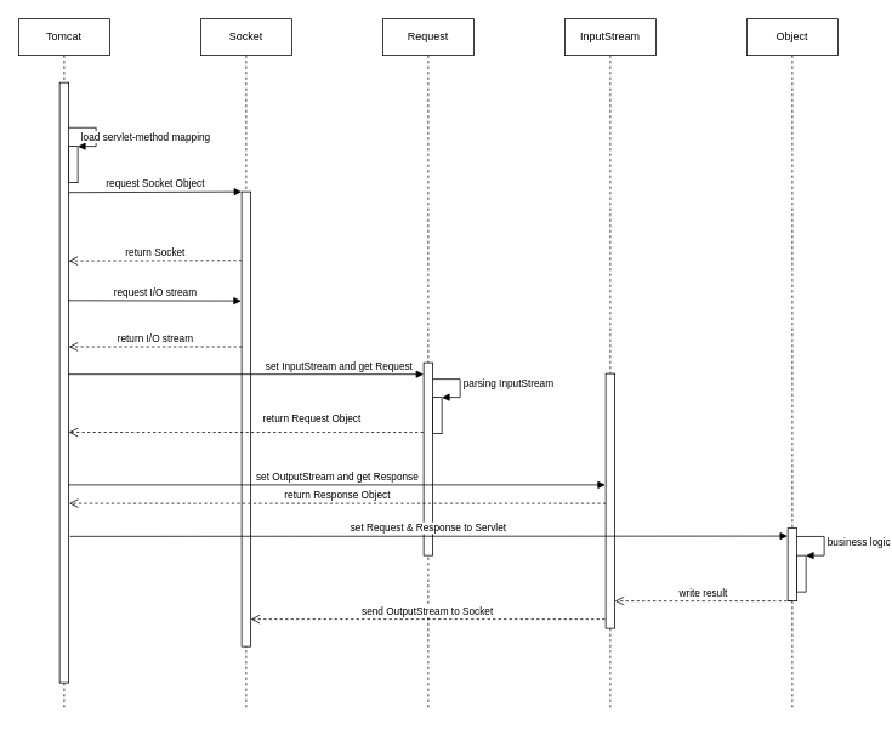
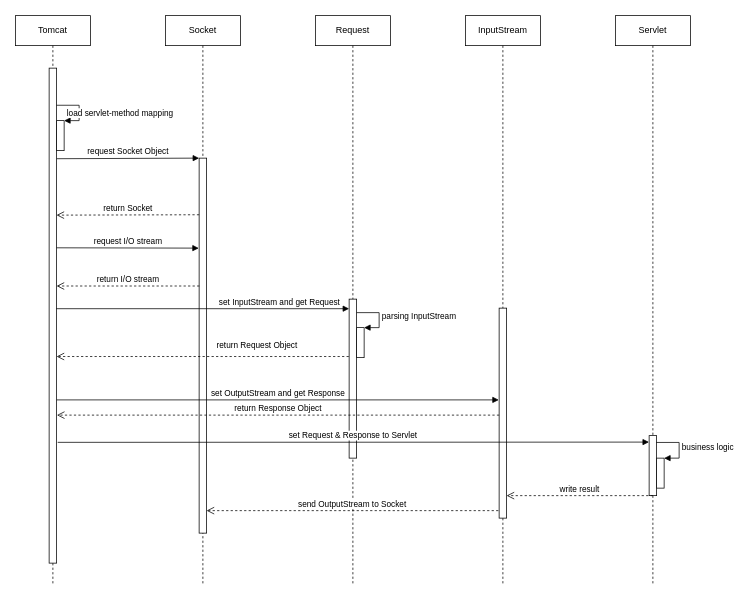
  <mxCell id="0" />
  <mxCell id="1" parent="0" />
  <mxCell id="2" value="Socket" style="shape=umlLifeline;perimeter=lifelinePerimeter;whiteSpace=wrap;html=1;container=1;collapsible=0;recursiveResize=0;outlineConnect=0;" parent="1" vertex="1"><mxGeometry x="220" y="20" width="100" height="760" as="geometry" /></mxCell>
  <mxCell id="3" value="" style="html=1;points=[];perimeter=orthogonalPerimeter;" parent="2" vertex="1"><mxGeometry x="45" y="190" width="10" height="500" as="geometry" /></mxCell>
  <mxCell id="4" value="Tomcat" style="shape=umlLifeline;perimeter=lifelinePerimeter;whiteSpace=wrap;html=1;container=1;collapsible=0;recursiveResize=0;outlineConnect=0;" parent="1" vertex="1"><mxGeometry x="20" y="20" width="100" height="760" as="geometry" /></mxCell>
  <mxCell id="5" value="" style="html=1;points=[];perimeter=orthogonalPerimeter;" parent="4" vertex="1"><mxGeometry x="45" y="70" width="10" height="660" as="geometry" /></mxCell>
  <mxCell id="6" value="" style="html=1;points=[];perimeter=orthogonalPerimeter;" vertex="1" parent="4"><mxGeometry x="55" y="140" width="10" height="40" as="geometry" /></mxCell>
  <mxCell id="7" value="load servlet-method mapping" style="edgeStyle=orthogonalEdgeStyle;html=1;align=left;spacingLeft=2;endArrow=block;rounded=0;entryX=1;entryY=0;exitX=0.989;exitY=0.075;exitDx=0;exitDy=0;exitPerimeter=0;" edge="1" target="6" parent="4" source="5"><mxGeometry x="0.15" y="-20" relative="1" as="geometry"><mxPoint x="60" y="120" as="sourcePoint" /><Array as="points"><mxPoint x="85" y="120" /><mxPoint x="85" y="140" /></Array><mxPoint as="offset" /></mxGeometry></mxCell>
  <mxCell id="8" value="Request" style="shape=umlLifeline;perimeter=lifelinePerimeter;whiteSpace=wrap;html=1;container=1;collapsible=0;recursiveResize=0;outlineConnect=0;" parent="1" vertex="1"><mxGeometry x="420" y="20" width="100" height="760" as="geometry" /></mxCell>
  <mxCell id="9" value="" style="html=1;points=[];perimeter=orthogonalPerimeter;" vertex="1" parent="8"><mxGeometry x="45" y="378" width="10" height="212" as="geometry" /></mxCell>
  <mxCell id="10" value="" style="html=1;points=[];perimeter=orthogonalPerimeter;" vertex="1" parent="8"><mxGeometry x="55" y="416" width="10" height="40" as="geometry" /></mxCell>
  <mxCell id="11" value="parsing InputStream&amp;nbsp;" style="edgeStyle=orthogonalEdgeStyle;html=1;align=left;spacingLeft=2;endArrow=block;rounded=0;entryX=1;entryY=0;" edge="1" target="10" parent="8" source="9"><mxGeometry relative="1" as="geometry"><mxPoint x="60" y="396" as="sourcePoint" /><Array as="points"><mxPoint x="85" y="396" /><mxPoint x="85" y="416" /></Array></mxGeometry></mxCell>
  <mxCell id="12" value="InputStream" style="shape=umlLifeline;perimeter=lifelinePerimeter;whiteSpace=wrap;html=1;container=1;collapsible=0;recursiveResize=0;outlineConnect=0;" parent="1" vertex="1"><mxGeometry x="620" y="20" width="100" height="760" as="geometry" /></mxCell>
  <mxCell id="13" value="" style="html=1;points=[];perimeter=orthogonalPerimeter;" vertex="1" parent="12"><mxGeometry x="45" y="390" width="10" height="280" as="geometry" /></mxCell>
- <mxCell id="14" value="Object" style="shape=umlLifeline;perimeter=lifelinePerimeter;whiteSpace=wrap;html=1;container=1;collapsible=0;recursiveResize=0;outlineConnect=0;" parent="1" vertex="1"><mxGeometry x="820" y="20" width="100" height="760" as="geometry" /></mxCell>
+ <mxCell id="14" value="Servlet" style="shape=umlLifeline;perimeter=lifelinePerimeter;whiteSpace=wrap;html=1;container=1;collapsible=0;recursiveResize=0;outlineConnect=0;" parent="1" vertex="1"><mxGeometry x="820" y="20" width="100" height="760" as="geometry" /></mxCell>
  <mxCell id="15" value="" style="html=1;points=[];perimeter=orthogonalPerimeter;" vertex="1" parent="14"><mxGeometry x="45" y="560" width="10" height="80" as="geometry" /></mxCell>
  <mxCell id="16" value="" style="html=1;points=[];perimeter=orthogonalPerimeter;" vertex="1" parent="14"><mxGeometry x="55" y="590" width="10" height="40" as="geometry" /></mxCell>
  <mxCell id="17" value="business logic" style="edgeStyle=orthogonalEdgeStyle;html=1;align=left;spacingLeft=2;endArrow=block;rounded=0;entryX=1;entryY=0;exitX=0.957;exitY=0.114;exitDx=0;exitDy=0;exitPerimeter=0;" edge="1" target="16" parent="14" source="15"><mxGeometry relative="1" as="geometry"><mxPoint x="60" y="570" as="sourcePoint" /><Array as="points"><mxPoint x="85" y="569" /><mxPoint x="85" y="590" /></Array></mxGeometry></mxCell>
  <mxCell id="18" value="request Socket Object" style="html=1;verticalAlign=bottom;endArrow=block;entryX=0;entryY=0;exitX=1.02;exitY=0.183;exitDx=0;exitDy=0;exitPerimeter=0;" parent="1" source="5" target="3" edge="1"><mxGeometry relative="1" as="geometry"><mxPoint x="80" y="210" as="sourcePoint" /></mxGeometry></mxCell>
  <mxCell id="19" value="return Socket" style="html=1;verticalAlign=bottom;endArrow=open;dashed=1;endSize=8;entryX=0.989;entryY=0.297;entryDx=0;entryDy=0;entryPerimeter=0;exitX=0.003;exitY=0.151;exitDx=0;exitDy=0;exitPerimeter=0;" parent="1" source="3" edge="1" target="5"><mxGeometry relative="1" as="geometry"><mxPoint x="80" y="286" as="targetPoint" /><mxPoint x="260" y="286" as="sourcePoint" /></mxGeometry></mxCell>
  <mxCell id="20" value="request I/O stream" style="html=1;verticalAlign=bottom;endArrow=block;entryX=-0.043;entryY=0.24;entryDx=0;entryDy=0;entryPerimeter=0;exitX=0.992;exitY=0.363;exitDx=0;exitDy=0;exitPerimeter=0;" edge="1" parent="1" source="5" target="3"><mxGeometry width="80" relative="1" as="geometry"><mxPoint x="80" y="330" as="sourcePoint" /><mxPoint x="200" y="330" as="targetPoint" /></mxGeometry></mxCell>
  <mxCell id="21" value="return I/O stream" style="html=1;verticalAlign=bottom;endArrow=open;dashed=1;endSize=8;exitX=0.026;exitY=0.341;exitDx=0;exitDy=0;exitPerimeter=0;" edge="1" parent="1" source="3" target="5"><mxGeometry relative="1" as="geometry"><mxPoint x="260" y="380" as="sourcePoint" /><mxPoint x="80" y="381" as="targetPoint" /></mxGeometry></mxCell>
  <mxCell id="22" value="return Request Object" style="html=1;verticalAlign=bottom;endArrow=open;dashed=1;endSize=8;exitX=-0.043;exitY=0.361;exitDx=0;exitDy=0;exitPerimeter=0;" edge="1" parent="1" source="9" target="5"><mxGeometry x="-0.368" y="-6" relative="1" as="geometry"><mxPoint x="460" y="476" as="sourcePoint" /><mxPoint x="90" y="475" as="targetPoint" /><mxPoint as="offset" /></mxGeometry></mxCell>
  <mxCell id="23" value="set OutputStream and get Response" style="html=1;verticalAlign=bottom;endArrow=block;entryX=-0.043;entryY=0.437;entryDx=0;entryDy=0;entryPerimeter=0;" edge="1" parent="1" source="5" target="13"><mxGeometry width="80" relative="1" as="geometry"><mxPoint x="110" y="530" as="sourcePoint" /><mxPoint x="600" y="530" as="targetPoint" /></mxGeometry></mxCell>
  <mxCell id="24" value="return Response Object" style="html=1;verticalAlign=bottom;endArrow=open;dashed=1;endSize=8;entryX=1.044;entryY=0.701;entryDx=0;entryDy=0;entryPerimeter=0;" edge="1" parent="1" source="13" target="5"><mxGeometry relative="1" as="geometry"><mxPoint x="600" y="550" as="sourcePoint" /><mxPoint x="90" y="550" as="targetPoint" /></mxGeometry></mxCell>
  <mxCell id="25" value="set Request &amp;amp; Response to Servlet" style="html=1;verticalAlign=bottom;endArrow=block;exitX=1.14;exitY=0.756;exitDx=0;exitDy=0;exitPerimeter=0;entryX=-0.019;entryY=0.108;entryDx=0;entryDy=0;entryPerimeter=0;" edge="1" parent="1" source="5" target="15"><mxGeometry width="80" relative="1" as="geometry"><mxPoint x="120" y="590" as="sourcePoint" /><mxPoint x="860" y="589" as="targetPoint" /></mxGeometry></mxCell>
  <mxCell id="26" value="write result" style="html=1;verticalAlign=bottom;endArrow=open;dashed=1;endSize=8;" edge="1" parent="1" target="13"><mxGeometry relative="1" as="geometry"><mxPoint x="870" y="660" as="sourcePoint" /><mxPoint x="680" y="660" as="targetPoint" /></mxGeometry></mxCell>
  <mxCell id="27" value="send OutputStream to Socket" style="html=1;verticalAlign=bottom;endArrow=open;dashed=1;endSize=8;" edge="1" parent="1"><mxGeometry relative="1" as="geometry"><mxPoint x="664" y="680" as="sourcePoint" /><mxPoint x="275" y="680" as="targetPoint" /></mxGeometry></mxCell>
  <mxCell id="28" value="set InputStream and get Request" style="html=1;verticalAlign=bottom;endArrow=block;exitX=0.957;exitY=0.486;exitDx=0;exitDy=0;exitPerimeter=0;" edge="1" parent="1" source="5" target="9"><mxGeometry x="0.519" width="80" relative="1" as="geometry"><mxPoint x="80" y="410" as="sourcePoint" /><mxPoint x="460" y="411" as="targetPoint" /><mxPoint as="offset" /></mxGeometry></mxCell>
